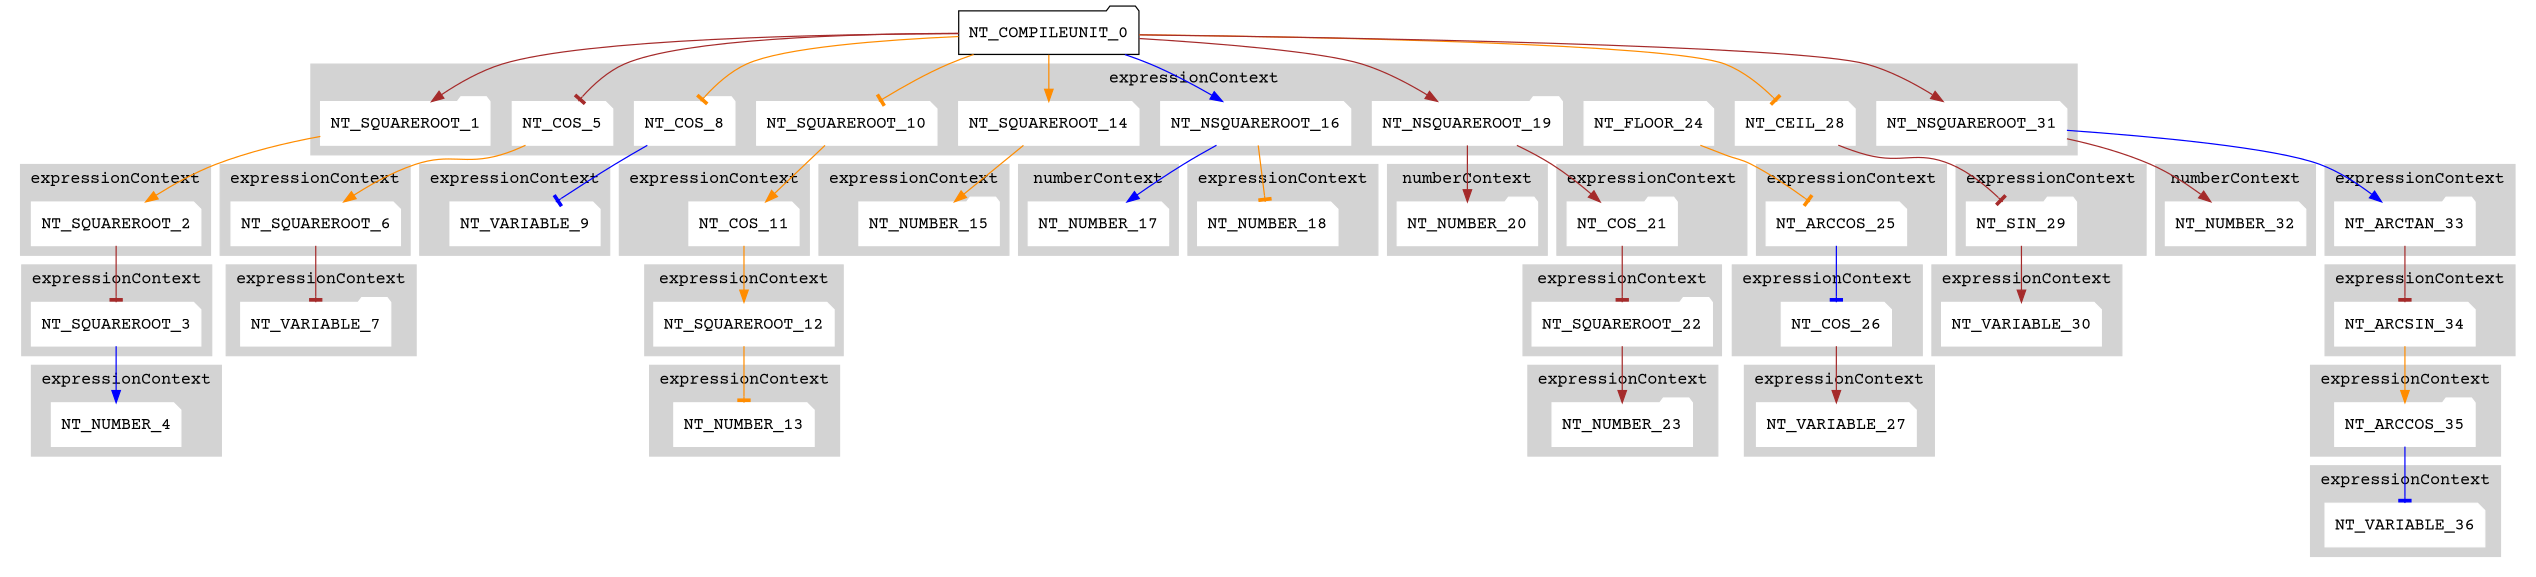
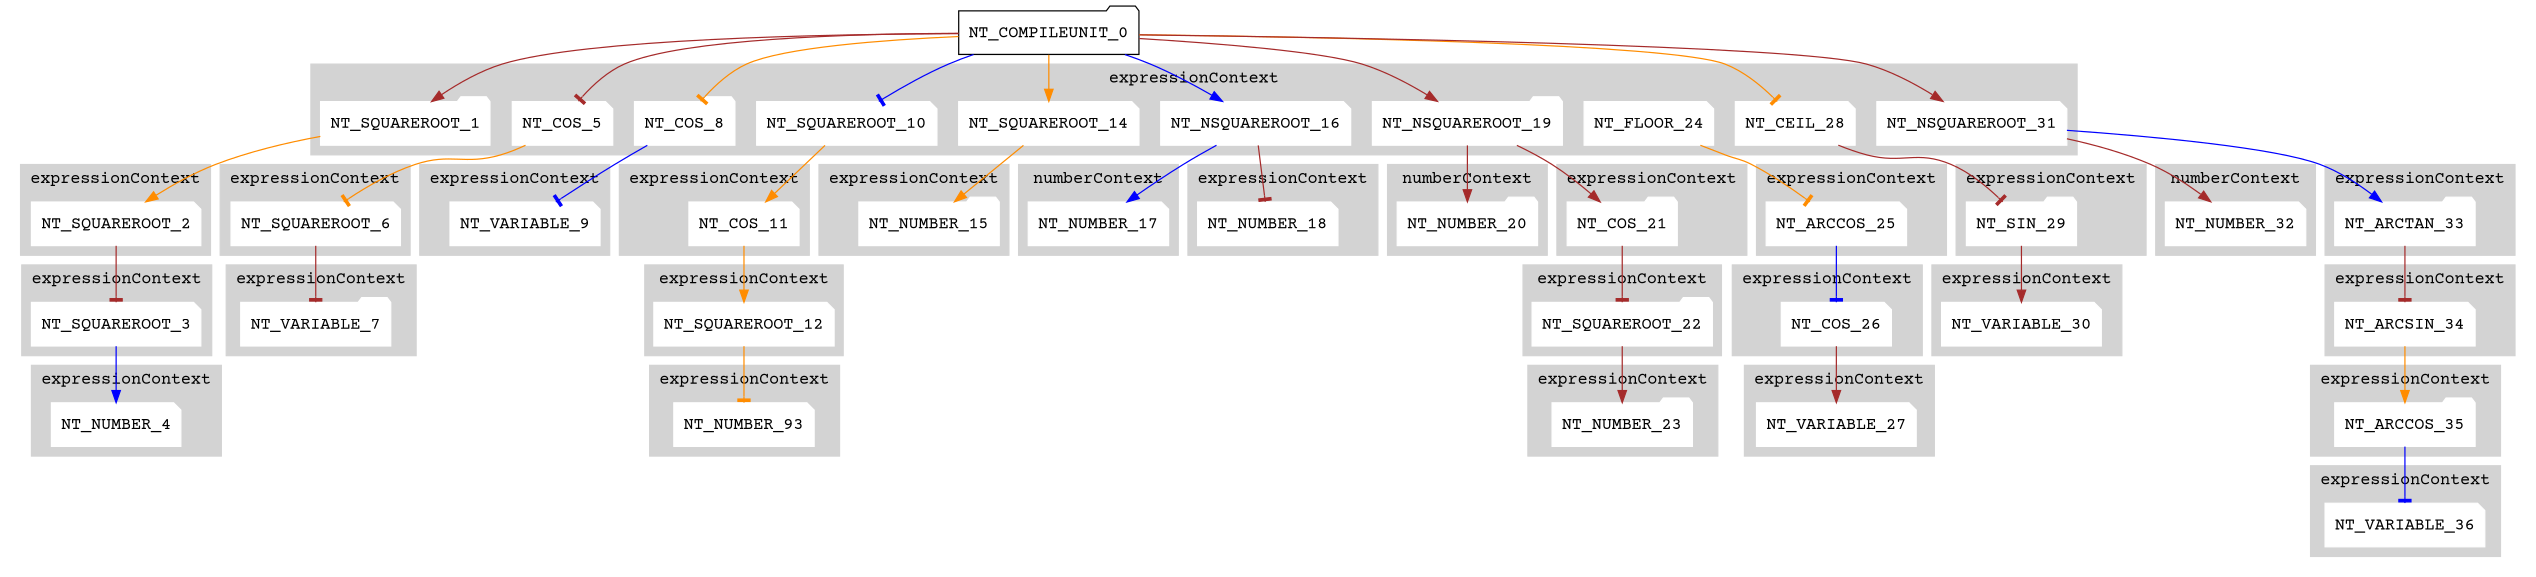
  digraph {
    fontname="Courier Prime"
    node [color=white fontname="Courier Prime" shape=note style=filled]
    edge [arrowhead=normal color=brown fontname="Courier Prime"]
    NT_SQUAREROOT_1 [shape=folder]
    NT_COS_5
    NT_COS_8 [shape=folder]
    NT_SQUAREROOT_10
    NT_SQUAREROOT_14
    NT_NSQUAREROOT_16
    NT_NSQUAREROOT_19 [shape=folder]
    NT_FLOOR_24
    NT_CEIL_28
    NT_NSQUAREROOT_31
    NT_SQUAREROOT_2
    NT_SQUAREROOT_3
    NT_NUMBER_4
    NT_SQUAREROOT_6
    NT_VARIABLE_7 [shape=folder]
    NT_VARIABLE_9
    NT_COS_11
    NT_SQUAREROOT_12
-   NT_NUMBER_13
+   NT_NUMBER_13 [label=NT_NUMBER_93]
    NT_NUMBER_15 [shape=folder]
    NT_NUMBER_17
    NT_NUMBER_18
    NT_NUMBER_20 [shape=folder]
    NT_COS_21 [shape=folder]
    NT_SQUAREROOT_22 [shape=folder]
    NT_NUMBER_23 [shape=folder]
    NT_ARCCOS_25
    NT_COS_26
    NT_VARIABLE_27
    NT_SIN_29 [shape=folder]
    NT_VARIABLE_30
    NT_NUMBER_32
    NT_ARCTAN_33 [shape=folder]
    NT_ARCSIN_34
    NT_ARCCOS_35 [shape=folder]
    NT_VARIABLE_36
    NT_COMPILEUNIT_0 [shape=folder color="" style=""]
    subgraph cluster_1 {
      color=lightgrey
      label=expressionContext
      style=filled
      NT_SQUAREROOT_1
      NT_COS_5
      NT_COS_8
      NT_SQUAREROOT_10
      NT_SQUAREROOT_14
      NT_NSQUAREROOT_16
      NT_NSQUAREROOT_19
      NT_FLOOR_24
      NT_CEIL_28
      NT_NSQUAREROOT_31
    }
    subgraph cluster_2 {
      color=lightgrey
      label=expressionContext
      style=filled
      NT_SQUAREROOT_2
    }
    subgraph cluster_3 {
      color=lightgrey
      label=expressionContext
      style=filled
      NT_SQUAREROOT_3
    }
    subgraph cluster_4 {
      color=lightgrey
      label=expressionContext
      style=filled
      NT_NUMBER_4
    }
    subgraph cluster_5 {
      color=lightgrey
      label=expressionContext
      style=filled
      NT_SQUAREROOT_6
    }
    subgraph cluster_6 {
      color=lightgrey
      label=expressionContext
      style=filled
      NT_VARIABLE_7
    }
    subgraph cluster_7 {
      color=lightgrey
      label=expressionContext
      style=filled
      NT_VARIABLE_9
    }
    subgraph cluster_8 {
      color=lightgrey
      label=expressionContext
      style=filled
      NT_COS_11
    }
    subgraph cluster_9 {
      color=lightgrey
      label=expressionContext
      style=filled
      NT_SQUAREROOT_12
    }
    subgraph cluster_10 {
      color=lightgrey
      label=expressionContext
      style=filled
      NT_NUMBER_13
    }
    subgraph cluster_11 {
      color=lightgrey
      label=expressionContext
      style=filled
      NT_NUMBER_15
    }
    subgraph cluster_12 {
      color=lightgrey
      label=numberContext
      style=filled
      NT_NUMBER_17
    }
    subgraph cluster_13 {
      color=lightgrey
      label=expressionContext
      style=filled
      NT_NUMBER_18
    }
    subgraph cluster_14 {
      color=lightgrey
      label=numberContext
      style=filled
      NT_NUMBER_20
    }
    subgraph cluster_15 {
      color=lightgrey
      label=expressionContext
      style=filled
      NT_COS_21
    }
    subgraph cluster_16 {
      color=lightgrey
      label=expressionContext
      style=filled
      NT_SQUAREROOT_22
    }
    subgraph cluster_17 {
      color=lightgrey
      label=expressionContext
      style=filled
      NT_NUMBER_23
    }
    subgraph cluster_18 {
      color=lightgrey
      label=expressionContext
      style=filled
      NT_ARCCOS_25
    }
    subgraph cluster_19 {
      color=lightgrey
      label=expressionContext
      style=filled
      NT_COS_26
    }
    subgraph cluster_20 {
      color=lightgrey
      label=expressionContext
      style=filled
      NT_VARIABLE_27
    }
    subgraph cluster_21 {
      color=lightgrey
      label=expressionContext
      style=filled
      NT_SIN_29
    }
    subgraph cluster_22 {
      color=lightgrey
      label=expressionContext
      style=filled
      NT_VARIABLE_30
    }
    subgraph cluster_23 {
      color=lightgrey
      label=numberContext
      style=filled
      NT_NUMBER_32
    }
    subgraph cluster_24 {
      color=lightgrey
      label=expressionContext
      style=filled
      NT_ARCTAN_33
    }
    subgraph cluster_25 {
      color=lightgrey
      label=expressionContext
      style=filled
      NT_ARCSIN_34
    }
    subgraph cluster_26 {
      color=lightgrey
      label=expressionContext
      style=filled
      NT_ARCCOS_35
    }
    subgraph cluster_27 {
      color=lightgrey
      label=expressionContext
      style=filled
      NT_VARIABLE_36
    }
    NT_SQUAREROOT_1 -> NT_SQUAREROOT_2 [color=darkorange]
-   NT_COS_5 -> NT_SQUAREROOT_6 [color=darkorange]
+   NT_COS_5 -> NT_SQUAREROOT_6 [arrowhead=tee color=darkorange]
    NT_COS_8 -> NT_VARIABLE_9 [arrowhead=tee color=blue]
    NT_SQUAREROOT_10 -> NT_COS_11 [color=darkorange]
    NT_SQUAREROOT_14 -> NT_NUMBER_15 [color=darkorange]
    NT_NSQUAREROOT_16 -> NT_NUMBER_17 [color=blue]
-   NT_NSQUAREROOT_16 -> NT_NUMBER_18 [arrowhead=tee color=darkorange]
+   NT_NSQUAREROOT_16 -> NT_NUMBER_18 [arrowhead=tee]
    NT_NSQUAREROOT_19 -> NT_NUMBER_20
    NT_NSQUAREROOT_19 -> NT_COS_21
    NT_FLOOR_24 -> NT_ARCCOS_25 [arrowhead=tee color=darkorange]
    NT_CEIL_28 -> NT_SIN_29 [arrowhead=tee]
    NT_NSQUAREROOT_31 -> NT_NUMBER_32
    NT_NSQUAREROOT_31 -> NT_ARCTAN_33 [color=blue]
    NT_SQUAREROOT_2 -> NT_SQUAREROOT_3 [arrowhead=tee]
    NT_SQUAREROOT_3 -> NT_NUMBER_4 [color=blue]
    NT_SQUAREROOT_6 -> NT_VARIABLE_7 [arrowhead=tee]
    NT_COS_11 -> NT_SQUAREROOT_12 [color=darkorange]
    NT_SQUAREROOT_12 -> NT_NUMBER_13 [arrowhead=tee color=darkorange]
    NT_COS_21 -> NT_SQUAREROOT_22 [arrowhead=tee]
    NT_SQUAREROOT_22 -> NT_NUMBER_23
    NT_ARCCOS_25 -> NT_COS_26 [arrowhead=tee color=blue]
    NT_COS_26 -> NT_VARIABLE_27
    NT_SIN_29 -> NT_VARIABLE_30
    NT_ARCTAN_33 -> NT_ARCSIN_34 [arrowhead=tee]
    NT_ARCSIN_34 -> NT_ARCCOS_35 [color=darkorange]
    NT_ARCCOS_35 -> NT_VARIABLE_36 [arrowhead=tee color=blue]
    NT_COMPILEUNIT_0 -> NT_SQUAREROOT_1
    NT_COMPILEUNIT_0 -> NT_COS_5 [arrowhead=tee]
    NT_COMPILEUNIT_0 -> NT_COS_8 [arrowhead=tee color=darkorange]
-   NT_COMPILEUNIT_0 -> NT_SQUAREROOT_10 [arrowhead=tee color=darkorange]
+   NT_COMPILEUNIT_0 -> NT_SQUAREROOT_10 [arrowhead=tee color=blue]
    NT_COMPILEUNIT_0 -> NT_SQUAREROOT_14 [color=darkorange]
    NT_COMPILEUNIT_0 -> NT_NSQUAREROOT_16 [color=blue]
    NT_COMPILEUNIT_0 -> NT_NSQUAREROOT_19
    NT_COMPILEUNIT_0 -> NT_CEIL_28 [arrowhead=tee color=darkorange]
    NT_COMPILEUNIT_0 -> NT_NSQUAREROOT_31
  }
